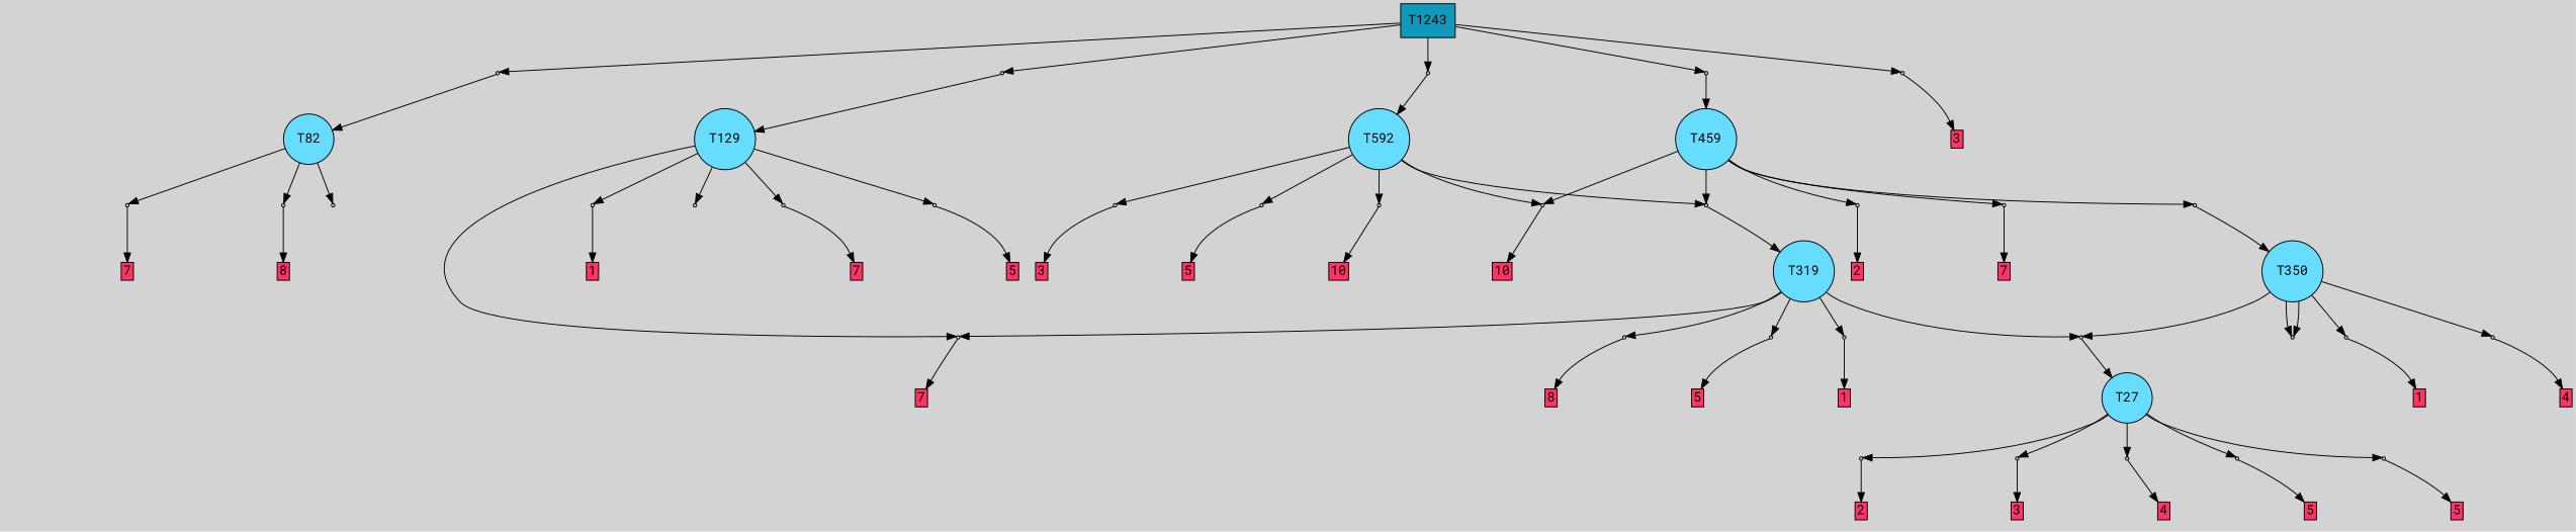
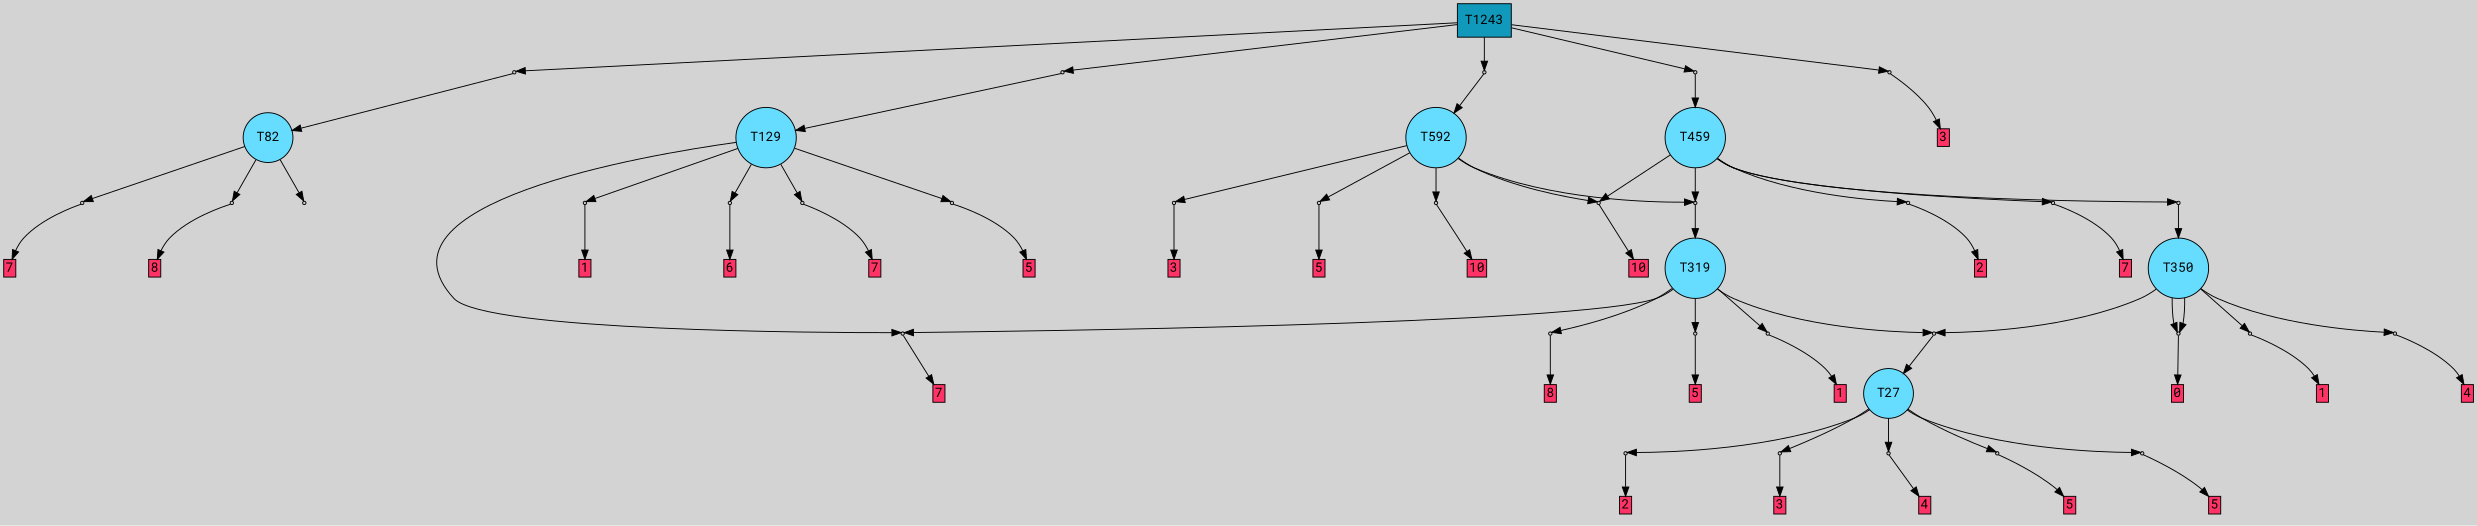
  digraph {
    bgcolor=lightgray
    fontname="Roboto Mono"
    node [fontname="Roboto Mono" shape=box style=filled]
    edge [fontname="Roboto Mono"]
    T1243 [fillcolor="#1199bb"]
    P16693 [fillcolor="#cccccc" shape=point]
    P16694 [fillcolor="#cccccc" shape=point]
    P16695 [fillcolor="#cccccc" shape=point]
    P16696 [fillcolor="#cccccc" shape=point]
    P16697 [fillcolor="#cccccc" shape=point]
    T27 [fillcolor="#66ddff" shape=circle]
    P16665 [fillcolor="#cccccc" shape=point]
    P16666 [fillcolor="#cccccc" shape=point]
    P16667 [fillcolor="#cccccc" shape=point]
    P16668 [fillcolor="#cccccc" shape=point]
    P16669 [fillcolor="#cccccc" shape=point]
    n13 [label="7|0&2|5#0|4&#92;n" style=invis]
    n14 [fillcolor="#ff3366" height=0 label=2 margin=0.03 width=0]
    n15 [label="11|0&2|5#2|1&#92;n" style=invis]
    n16 [fillcolor="#ff3366" height=0 label=3 margin=0.03 width=0]
    n17 [label="1|0&2|5#2|1&#92;n" style=invis]
    n18 [fillcolor="#ff3366" height=0 label=4 margin=0.03 width=0]
    n19 [label="8|0&0|3#1|4&#92;n" style=invis]
    n20 [fillcolor="#ff3366" height=0 label=5 margin=0.03 width=0]
    n21 [label="4|0&0|3#2|7&#92;n" style=invis]
    n22 [fillcolor="#ff3366" height=0 label=5 margin=0.03 width=0]
    T82 [fillcolor="#66ddff" shape=circle]
    P16670 [fillcolor="#cccccc" shape=point]
    P16671 [fillcolor="#cccccc" shape=point]
    P16672 [fillcolor="#cccccc" shape=point]
    n27 [label="7|0&2|5#1|2&#92;n" style=invis]
    n28 [fillcolor="#ff3366" height=0 label=7 margin=0.03 width=0]
    n29 [label="10|0&2|0#1|0&#92;n" style=invis]
    n30 [fillcolor="#ff3366" height=0 label=8 margin=0.03 width=0]
    n31 [label="11|4&2|0#1|6&#92;n2|0&2|0#0|4&#92;n" style=invis]
    T129 [fillcolor="#66ddff" shape=circle]
    P16673 [fillcolor="#cccccc" shape=point]
    P16674 [fillcolor="#cccccc" shape=point]
    P16675 [fillcolor="#cccccc" shape=point]
    P16676 [fillcolor="#cccccc" shape=point]
    P16677 [fillcolor="#cccccc" shape=point]
    n38 [label="9|0&0|1#2|0&#92;n" style=invis]
+   n39 [fillcolor="#ff3366" height=0 label=6 margin=0.03 width=0]
    n40 [label="3|0&0|7#0|1&#92;n" style=invis]
    n41 [fillcolor="#ff3366" height=0 label=7 margin=0.03 width=0]
    n42 [label="1|7&2|3#0|6&#92;n10|3&0|7#1|4&#92;n4|0&0|3#2|7&#92;n" style=invis]
    n43 [fillcolor="#ff3366" height=0 label=5 margin=0.03 width=0]
    n44 [label="4|0&0|5#2|0&#92;n" style=invis]
    n45 [fillcolor="#ff3366" height=0 label=7 margin=0.03 width=0]
    n46 [label="5|0&2|2#1|5&#92;n" style=invis]
    n47 [fillcolor="#ff3366" height=0 label=1 margin=0.03 width=0]
    T319 [fillcolor="#66ddff" shape=circle]
    P16678 [fillcolor="#cccccc" shape=point]
    P16679 [fillcolor="#cccccc" shape=point]
    P16680 [fillcolor="#cccccc" shape=point]
    P16681 [fillcolor="#cccccc" shape=point]
    n53 [label="2|0&2|4#2|5&#92;n" style=invis]
    n54 [fillcolor="#ff3366" height=0 label=1 margin=0.03 width=0]
    n55 [label="6|0&2|4#2|0&#92;n" style=invis]
    n56 [fillcolor="#ff3366" height=0 label=5 margin=0.03 width=0]
    n57 [label="9|0&2|0#0|1&#92;n" style=invis]
    n58 [label="0|0&0|4#2|5&#92;n0|0&0|0#0|2&#92;n" style=invis]
    n59 [fillcolor="#ff3366" height=0 label=8 margin=0.03 width=0]
    T350 [fillcolor="#66ddff" shape=circle]
    P16682 [fillcolor="#cccccc" shape=point]
    P16683 [fillcolor="#cccccc" shape=point]
    P16684 [fillcolor="#cccccc" shape=point]
    n64 [label="7|4&2|7#0|4&#92;n10|0&0|4#1|2&#92;n" style=invis]
+   n65 [fillcolor="#ff3366" height=0 label=0 margin=0.03 width=0]
    n66 [label="1|0&0|7#2|2&#92;n" style=invis]
    n67 [fillcolor="#ff3366" height=0 label=1 margin=0.03 width=0]
    n68 [label="7|1&2|2#2|5&#92;n1|0&2|5#0|1&#92;n" style=invis]
    n69 [fillcolor="#ff3366" height=0 label=4 margin=0.03 width=0]
    T459 [fillcolor="#66ddff" shape=circle]
    P16685 [fillcolor="#cccccc" shape=point]
    P16686 [fillcolor="#cccccc" shape=point]
    P16687 [fillcolor="#cccccc" shape=point]
    P16688 [fillcolor="#cccccc" shape=point]
    P16689 [fillcolor="#cccccc" shape=point]
    n76 [label="3|0&2|3#2|6&#92;n" style=invis]
    n77 [fillcolor="#ff3366" height=0 label=2 margin=0.03 width=0]
    n78 [label="7|5&2|2#0|7&#92;n8|0&0|5#1|3&#92;n" style=invis]
    n79 [fillcolor="#ff3366" height=0 label=7 margin=0.03 width=0]
    n80 [label="10|0&2|6#1|6&#92;n" style=invis]
    n81 [fillcolor="#ff3366" height=0 label=10 margin=0.03 width=0]
    n82 [label="8|5&2|1#0|3&#92;n2|2&0|5#2|4&#92;n1|0&2|5#0|2&#92;n" style=invis]
    n83 [label="6|5&2|5#0|4&#92;n9|0&0|5#0|7&#92;n" style=invis]
    T592 [fillcolor="#66ddff" shape=circle]
    P16690 [fillcolor="#cccccc" shape=point]
    P16691 [fillcolor="#cccccc" shape=point]
    P16692 [fillcolor="#cccccc" shape=point]
    n88 [label="10|0&2|6#1|6&#92;n" style=invis]
    n89 [fillcolor="#ff3366" height=0 label=10 margin=0.03 width=0]
    n90 [label="9|0&2|5#2|1&#92;n" style=invis]
    n91 [fillcolor="#ff3366" height=0 label=3 margin=0.03 width=0]
    n92 [label="3|7&2|2#2|6&#92;n4|7&0|7#2|7&#92;n7|0&0|7#1|1&#92;n" style=invis]
    n93 [fillcolor="#ff3366" height=0 label=5 margin=0.03 width=0]
    n94 [label="3|0&2|3#0|0&#92;n" style=invis]
    n95 [label="3|0&0|5#0|5&#92;n" style=invis]
    n96 [label="3|0&2|6#0|7&#92;n" style=invis]
    n97 [label="8|1&2|7#1|6&#92;n1|0&2|5#0|1&#92;n" style=invis]
    I16697 [style=invis]
    n99 [fillcolor="#ff3366" height=0 label=3 margin=0.03 width=0]
    subgraph sub_1 {
      rank=same
      T1243
    }
    T1243 -> P16693
    T1243 -> P16694
    T1243 -> P16695
    T1243 -> P16696
    T1243 -> P16697
    P16693 -> T82
    P16693 -> n94 [style=invis]
    P16694 -> T129
    P16694 -> n95 [style=invis]
    P16695 -> T592
    P16695 -> n96 [style=invis]
    P16696 -> T459
    P16696 -> n97 [style=invis]
    P16697 -> I16697 [style=invis]
    P16697 -> n99
    T27 -> P16665
    T27 -> P16666
    T27 -> P16667
    T27 -> P16668
    T27 -> P16669
    P16665 -> n13 [style=invis]
    P16665 -> n14
    P16666 -> n15 [style=invis]
    P16666 -> n16
    P16667 -> n17 [style=invis]
    P16667 -> n18
    P16668 -> n19 [style=invis]
    P16668 -> n20
    P16669 -> n21 [style=invis]
    P16669 -> n22
    T82 -> P16670
    T82 -> P16671
    T82 -> P16672
    P16670 -> n27 [style=invis]
    P16670 -> n28
    P16671 -> n29 [style=invis]
    P16671 -> n30
    P16672 -> n31 [style=invis]
    T129 -> P16673
    T129 -> P16674
    T129 -> P16675
    T129 -> P16676
    T129 -> P16677
    P16673 -> n38 [style=invis]
+   P16673 -> n39
    P16674 -> n40 [style=invis]
    P16674 -> n41
    P16675 -> n42 [style=invis]
    P16675 -> n43
    P16676 -> n44 [style=invis]
    P16676 -> n45
    P16677 -> n46 [style=invis]
    P16677 -> n47
    T319 -> P16676
    T319 -> P16678
    T319 -> P16679
    T319 -> P16680
    T319 -> P16681
    P16678 -> n53 [style=invis]
    P16678 -> n54
    P16679 -> n55 [style=invis]
    P16679 -> n56
    P16680 -> T27
    P16680 -> n57 [style=invis]
    P16681 -> n58 [style=invis]
    P16681 -> n59
    T350 -> P16680
    T350 -> P16682
    T350 -> P16682
    T350 -> P16683
    T350 -> P16684
    P16682 -> n64 [style=invis]
+   P16682 -> n65
    P16683 -> n66 [style=invis]
    P16683 -> n67
    P16684 -> n68 [style=invis]
    P16684 -> n69
    T459 -> P16685
    T459 -> P16686
    T459 -> P16687
    T459 -> P16688
    T459 -> P16689
    P16685 -> n76 [style=invis]
    P16685 -> n77
    P16686 -> n78 [style=invis]
    P16686 -> n79
    P16687 -> n80 [style=invis]
    P16687 -> n81
    P16688 -> T319
    P16688 -> n82 [style=invis]
    P16689 -> T350
    P16689 -> n83 [style=invis]
    T592 -> P16687
    T592 -> P16688
    T592 -> P16690
    T592 -> P16691
    T592 -> P16692
    P16690 -> n88 [style=invis]
    P16690 -> n89
    P16691 -> n90 [style=invis]
    P16691 -> n91
    P16692 -> n92 [style=invis]
    P16692 -> n93
  }
